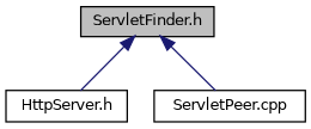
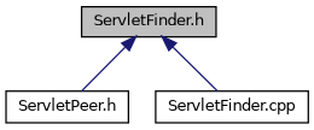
  digraph {
    node [color=black fillcolor=white fontname=Helvetica fontsize=10 shape=record style=filled]
    edge [color=midnightblue dir=back fontname=Helvetica fontsize=10 labelfontname=Helvetica labelfontsize=10 style=solid]
    n1 [fillcolor=grey75 fontcolor=black height=0.2 label="ServletFinder.h" width=0.4]
-   n2 [height=0.2 label="HttpServer.h" width=0.4]
-   n3 [height=0.2 label="ServletPeer.cpp" width=0.4]
+   n2 [height=0.2 label="ServletPeer.h" width=0.4]
+   n3 [height=0.2 label="ServletFinder.cpp" width=0.4]
    n1 -> n2
    n1 -> n3
  }
